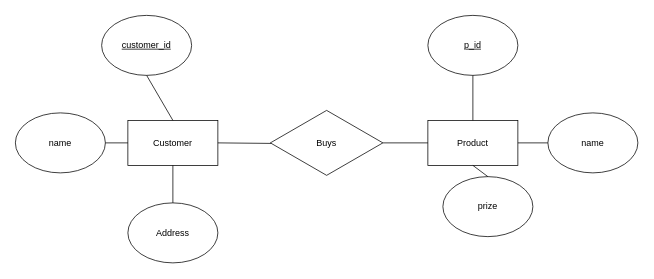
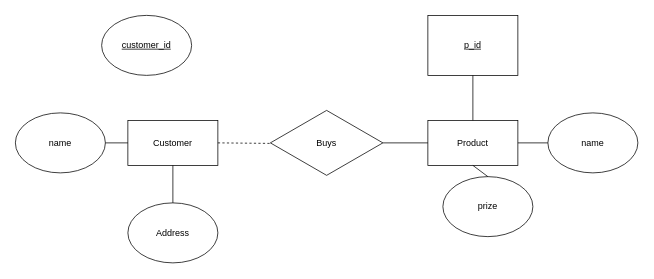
  <mxCell id="0" />
  <mxCell id="1" parent="0" />
  <mxCell id="2" value="Customer" style="rounded=0;whiteSpace=wrap;html=1;" vertex="1" parent="1"><mxGeometry x="170" y="160" width="120" height="60" as="geometry" /></mxCell>
  <mxCell id="3" value="Buys" style="html=1;whiteSpace=wrap;aspect=fixed;shape=isoRectangle;" vertex="1" parent="1"><mxGeometry x="360" y="145" width="150" height="90" as="geometry" /></mxCell>
  <mxCell id="4" value="Product" style="rounded=0;whiteSpace=wrap;html=1;" vertex="1" parent="1"><mxGeometry x="570" y="160" width="120" height="60" as="geometry" /></mxCell>
  <mxCell id="5" value="" style="endArrow=none;html=1;elbow=vertical;exitX=1;exitY=0.5;exitDx=0;exitDy=0;exitPerimeter=0;entryX=0;entryY=0.5;entryDx=0;entryDy=0;" edge="1" parent="1" source="3" target="4"><mxGeometry width="50" height="50" relative="1" as="geometry"><mxPoint x="550" y="250" as="sourcePoint" /><mxPoint x="620" y="190" as="targetPoint" /></mxGeometry></mxCell>
- <mxCell id="6" value="" style="endArrow=none;html=1;elbow=vertical;exitX=1;exitY=0.5;exitDx=0;exitDy=0;entryX=0.005;entryY=0.508;entryDx=0;entryDy=0;entryPerimeter=0;" edge="1" parent="1" source="2" target="3"><mxGeometry width="50" height="50" relative="1" as="geometry"><mxPoint x="520" y="200" as="sourcePoint" /><mxPoint x="640" y="200" as="targetPoint" /></mxGeometry></mxCell>
+ <mxCell id="6" value="" style="endArrow=none;html=1;elbow=vertical;exitX=1;exitY=0.5;exitDx=0;exitDy=0;entryX=0.005;entryY=0.508;entryDx=0;entryDy=0;entryPerimeter=0;dashed=1;" edge="1" parent="1" source="2" target="3"><mxGeometry width="50" height="50" relative="1" as="geometry"><mxPoint x="520" y="200" as="sourcePoint" /><mxPoint x="640" y="200" as="targetPoint" /></mxGeometry></mxCell>
  <mxCell id="7" value="&lt;u&gt;customer_id&lt;/u&gt;" style="ellipse;whiteSpace=wrap;html=1;" vertex="1" parent="1"><mxGeometry x="135" y="20" width="120" height="80" as="geometry" /></mxCell>
- <mxCell id="8" value="" style="endArrow=none;html=1;elbow=vertical;exitX=0.5;exitY=0;exitDx=0;exitDy=0;entryX=0.5;entryY=1;entryDx=0;entryDy=0;" edge="1" parent="1" source="2" target="7"><mxGeometry width="50" height="50" relative="1" as="geometry"><mxPoint x="140" y="130" as="sourcePoint" /><mxPoint x="261" y="131" as="targetPoint" /></mxGeometry></mxCell>
- <mxCell id="9" value="&lt;u&gt;p_id&lt;/u&gt;" style="ellipse;whiteSpace=wrap;html=1;" vertex="1" parent="1"><mxGeometry x="570" y="20" width="120" height="80" as="geometry" /></mxCell>
+ <mxCell id="9" value="&lt;u&gt;p_id&lt;/u&gt;" style="whiteSpace=wrap;html=1;rounded=0;" vertex="1" parent="1"><mxGeometry x="570" y="20" width="120" height="80" as="geometry" /></mxCell>
  <mxCell id="10" value="" style="endArrow=none;html=1;elbow=vertical;exitX=0.5;exitY=0;exitDx=0;exitDy=0;entryX=0.5;entryY=1;entryDx=0;entryDy=0;" edge="1" parent="1" source="4" target="9"><mxGeometry width="50" height="50" relative="1" as="geometry"><mxPoint x="550" y="150" as="sourcePoint" /><mxPoint x="550" y="90" as="targetPoint" /></mxGeometry></mxCell>
  <mxCell id="11" value="name" style="ellipse;whiteSpace=wrap;html=1;" vertex="1" parent="1"><mxGeometry x="730" y="150" width="120" height="80" as="geometry" /></mxCell>
  <mxCell id="12" value="prize" style="ellipse;whiteSpace=wrap;html=1;" vertex="1" parent="1"><mxGeometry x="590" y="235" width="120" height="80" as="geometry" /></mxCell>
  <mxCell id="13" value="" style="endArrow=none;html=1;elbow=vertical;exitX=0.5;exitY=0;exitDx=0;exitDy=0;entryX=0.5;entryY=1;entryDx=0;entryDy=0;" edge="1" parent="1" source="12" target="4"><mxGeometry width="50" height="50" relative="1" as="geometry"><mxPoint x="640" y="170" as="sourcePoint" /><mxPoint x="640" y="110" as="targetPoint" /></mxGeometry></mxCell>
  <mxCell id="14" value="" style="endArrow=none;html=1;elbow=vertical;exitX=1;exitY=0.5;exitDx=0;exitDy=0;entryX=0;entryY=0.5;entryDx=0;entryDy=0;" edge="1" parent="1" source="4" target="11"><mxGeometry width="50" height="50" relative="1" as="geometry"><mxPoint x="640" y="280" as="sourcePoint" /><mxPoint x="640" y="230" as="targetPoint" /></mxGeometry></mxCell>
  <mxCell id="15" value="Address" style="ellipse;whiteSpace=wrap;html=1;" vertex="1" parent="1"><mxGeometry x="170" y="270" width="120" height="80" as="geometry" /></mxCell>
  <mxCell id="16" value="name" style="ellipse;whiteSpace=wrap;html=1;" vertex="1" parent="1"><mxGeometry x="20" y="150" width="120" height="80" as="geometry" /></mxCell>
  <mxCell id="17" value="" style="endArrow=none;html=1;elbow=vertical;exitX=1;exitY=0.5;exitDx=0;exitDy=0;entryX=0;entryY=0.5;entryDx=0;entryDy=0;" edge="1" parent="1" source="16" target="2"><mxGeometry width="50" height="50" relative="1" as="geometry"><mxPoint x="300" y="200" as="sourcePoint" /><mxPoint x="371" y="201" as="targetPoint" /></mxGeometry></mxCell>
  <mxCell id="18" value="" style="endArrow=none;html=1;elbow=vertical;exitX=0.5;exitY=0;exitDx=0;exitDy=0;entryX=0.5;entryY=1;entryDx=0;entryDy=0;" edge="1" parent="1" source="15" target="2"><mxGeometry width="50" height="50" relative="1" as="geometry"><mxPoint x="310" y="210" as="sourcePoint" /><mxPoint x="381" y="211" as="targetPoint" /></mxGeometry></mxCell>
